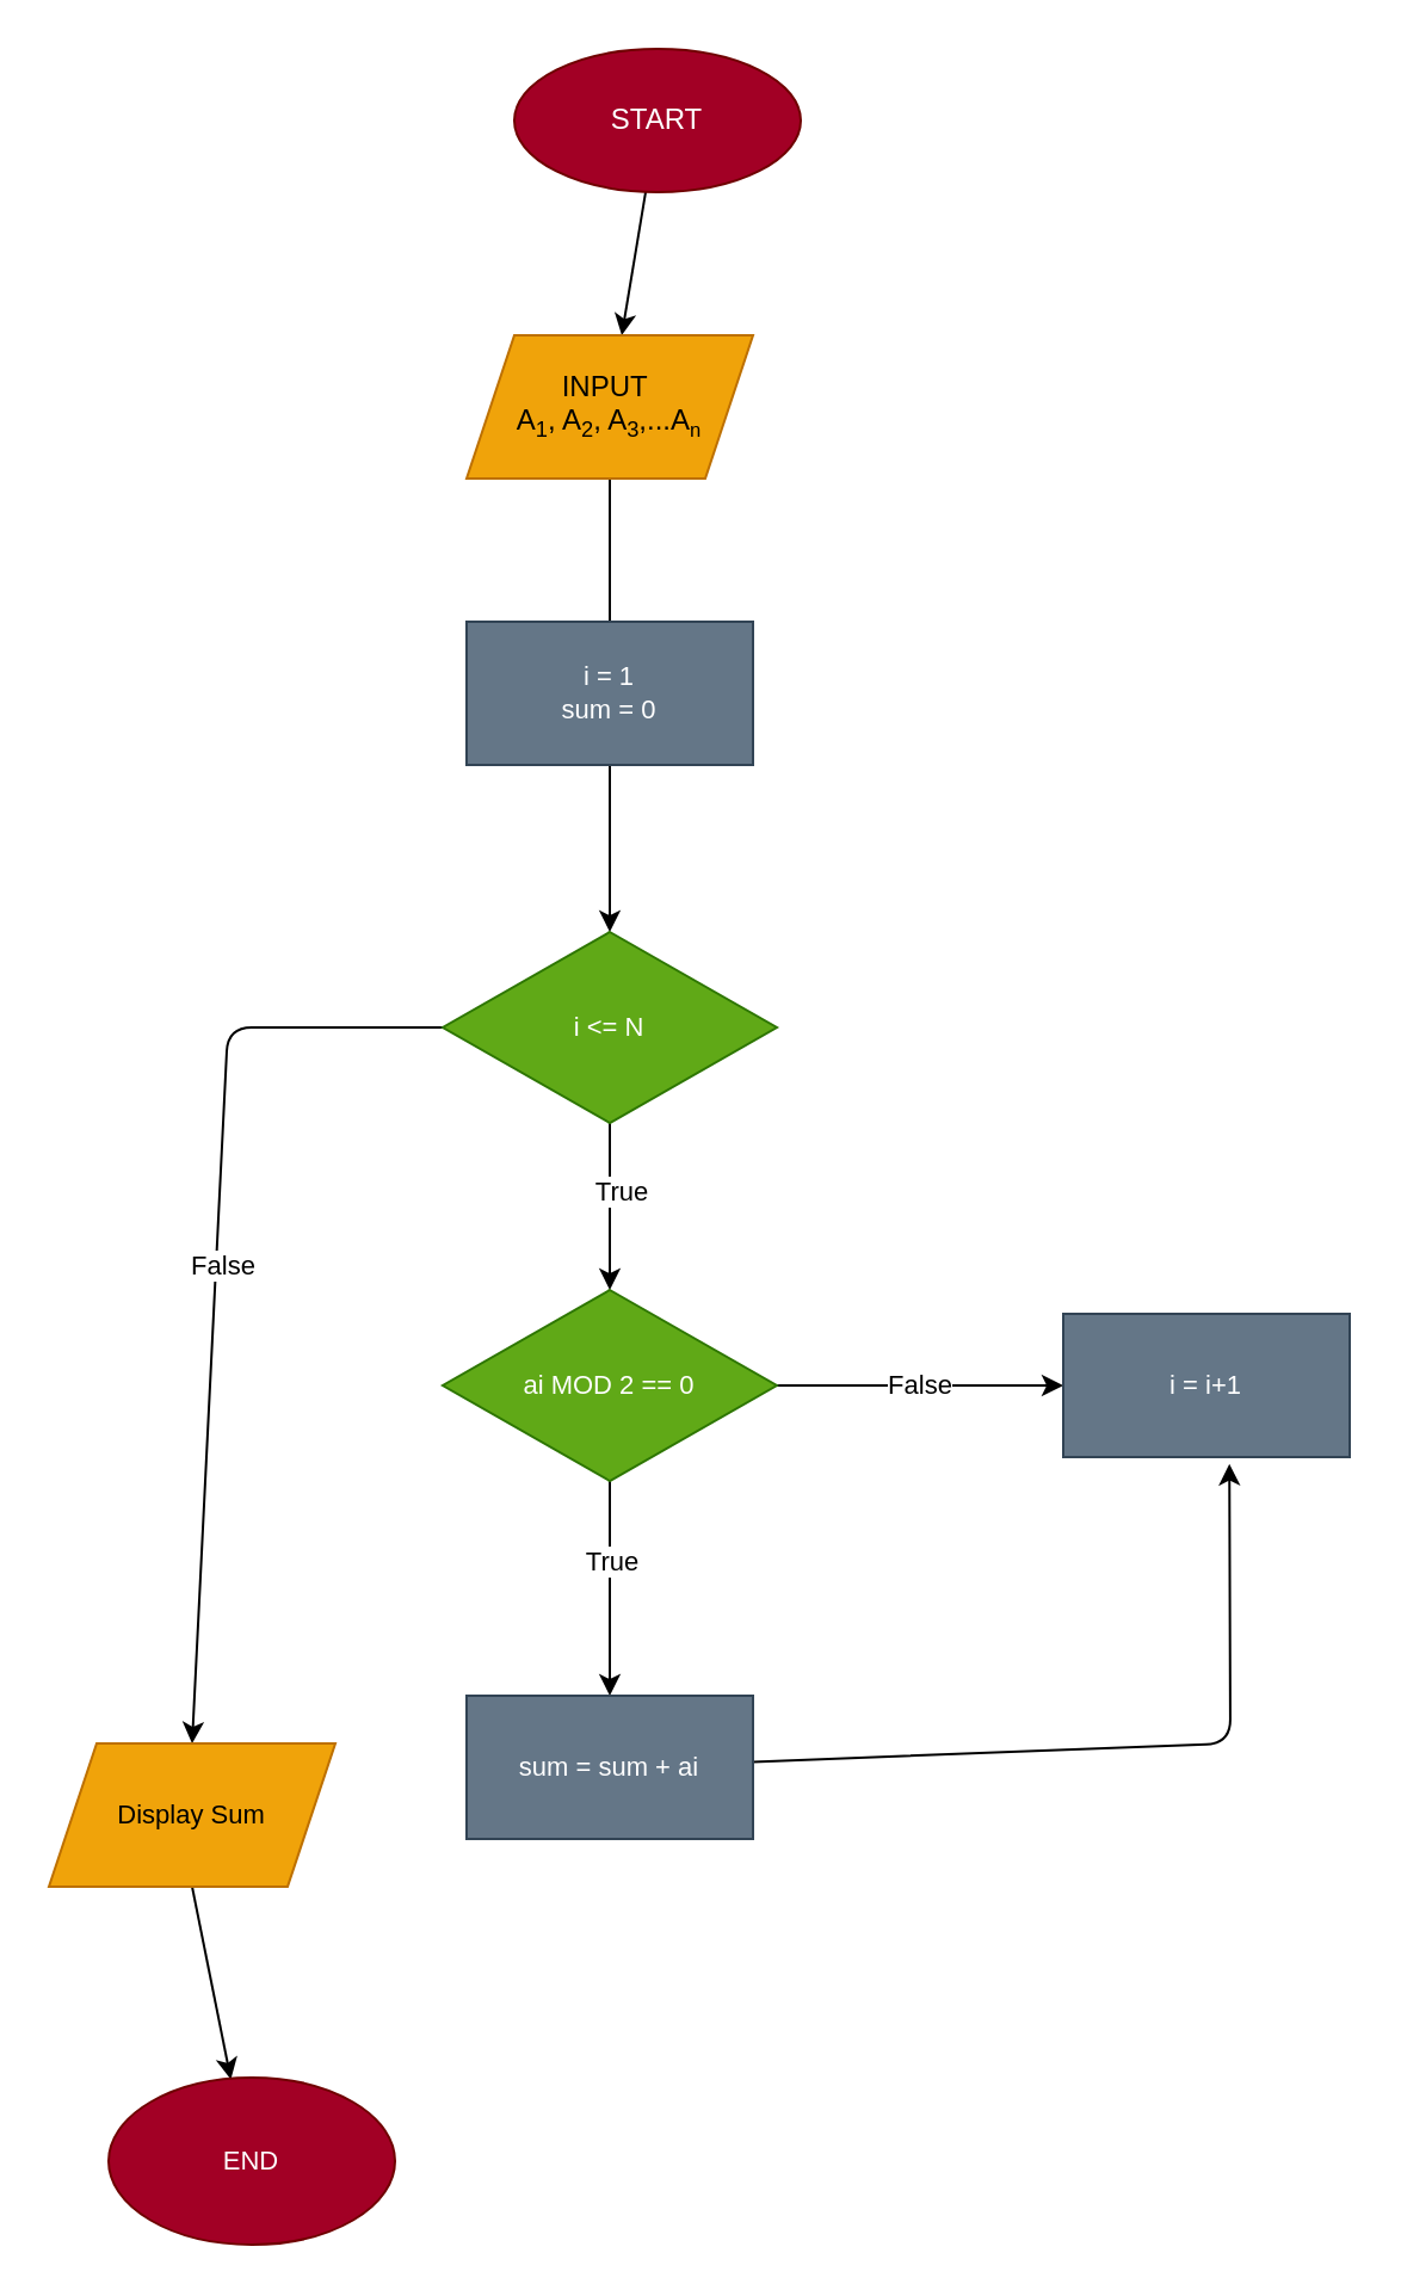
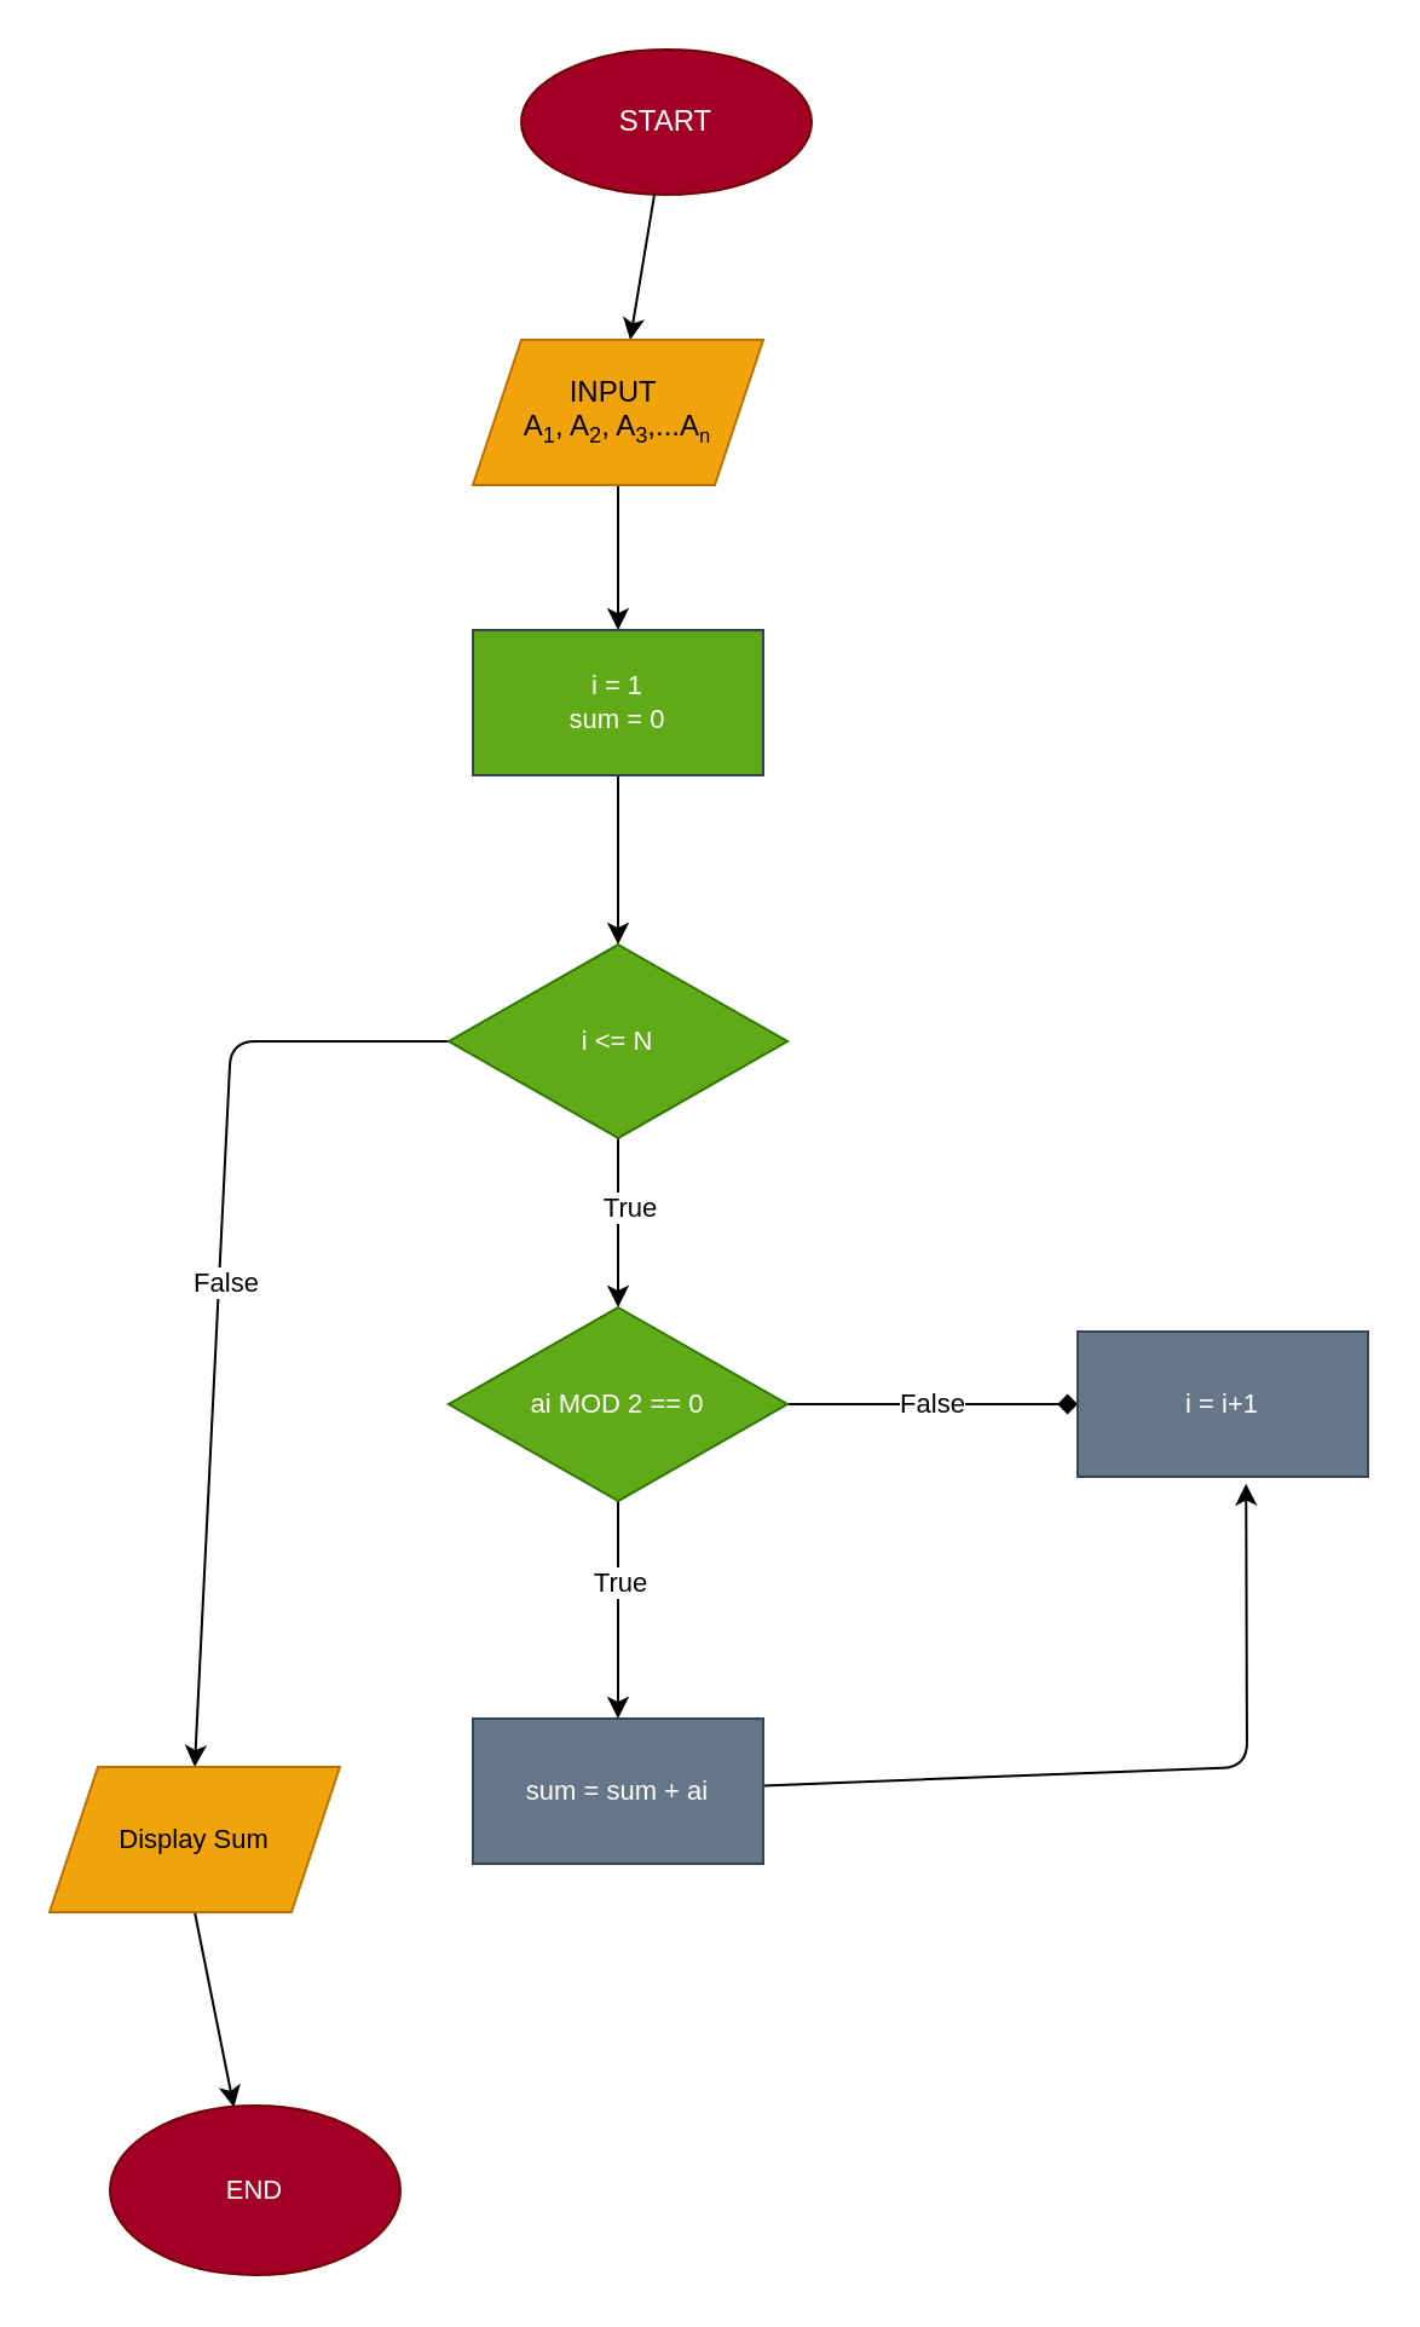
  <mxCell id="0" />
  <mxCell id="1" parent="0" />
  <mxCell id="2" value="" style="edgeStyle=none;html=1;fontSize=11;" parent="1" source="3" target="5" edge="1"><mxGeometry relative="1" as="geometry" /></mxCell>
  <mxCell id="3" value="START" style="ellipse;whiteSpace=wrap;html=1;fillColor=#a20025;fontColor=#ffffff;strokeColor=#6F0000;" parent="1" vertex="1"><mxGeometry x="215" y="20" width="120" height="60" as="geometry" /></mxCell>
- <mxCell id="4" value="" style="edgeStyle=none;html=1;fontSize=11;endArrow=none;" parent="1" source="5" target="7" edge="1"><mxGeometry relative="1" as="geometry" /></mxCell>
+ <mxCell id="4" value="" style="edgeStyle=none;html=1;fontSize=11;" parent="1" source="5" target="7" edge="1"><mxGeometry relative="1" as="geometry" /></mxCell>
  <mxCell id="5" value="&lt;span style=&quot;font-size: 12px;&quot;&gt;INPUT&amp;nbsp;&lt;/span&gt;&lt;br style=&quot;font-size: 12px;&quot;&gt;&lt;span style=&quot;font-size: 12px;&quot;&gt;A&lt;/span&gt;&lt;sub&gt;1&lt;/sub&gt;&lt;span style=&quot;font-size: 12px;&quot;&gt;, A&lt;/span&gt;&lt;sub&gt;2&lt;/sub&gt;&lt;span style=&quot;font-size: 12px;&quot;&gt;, A&lt;/span&gt;&lt;sub&gt;3&lt;/sub&gt;&lt;span style=&quot;font-size: 12px;&quot;&gt;,...A&lt;/span&gt;&lt;font size=&quot;1&quot;&gt;&lt;sub&gt;n&lt;/sub&gt;&lt;/font&gt;" style="shape=parallelogram;perimeter=parallelogramPerimeter;whiteSpace=wrap;html=1;fixedSize=1;fontSize=11;fillColor=#f0a30a;fontColor=#000000;strokeColor=#BD7000;" parent="1" vertex="1"><mxGeometry x="195" y="140" width="120" height="60" as="geometry" /></mxCell>
  <mxCell id="6" value="" style="edgeStyle=none;html=1;fontSize=11;" parent="1" source="7" target="12" edge="1"><mxGeometry relative="1" as="geometry" /></mxCell>
- <mxCell id="7" value="i = 1&lt;br&gt;sum = 0" style="rounded=0;whiteSpace=wrap;html=1;fontSize=11;fillColor=#647687;fontColor=#ffffff;strokeColor=#314354;" parent="1" vertex="1"><mxGeometry x="195" y="260" width="120" height="60" as="geometry" /></mxCell>
+ <mxCell id="7" value="i = 1&lt;br&gt;sum = 0" style="rounded=0;whiteSpace=wrap;html=1;fontSize=11;fillColor=#60a917;fontColor=#ffffff;strokeColor=#314354;" parent="1" vertex="1"><mxGeometry x="195" y="260" width="120" height="60" as="geometry" /></mxCell>
  <mxCell id="8" value="" style="edgeStyle=none;html=1;fontSize=11;" parent="1" source="12" target="16" edge="1"><mxGeometry relative="1" as="geometry" /></mxCell>
  <mxCell id="9" value="True" style="edgeLabel;html=1;align=center;verticalAlign=middle;resizable=0;points=[];fontSize=11;" parent="8" vertex="1" connectable="0"><mxGeometry x="-0.207" y="4" relative="1" as="geometry"><mxPoint as="offset" /></mxGeometry></mxCell>
  <mxCell id="10" style="edgeStyle=none;html=1;entryX=0.5;entryY=0;entryDx=0;entryDy=0;fontSize=11;exitX=0;exitY=0.5;exitDx=0;exitDy=0;" parent="1" source="12" target="21" edge="1"><mxGeometry relative="1" as="geometry"><Array as="points"><mxPoint x="95" y="430" /></Array><mxPoint x="195" y="580" as="sourcePoint" /></mxGeometry></mxCell>
  <mxCell id="11" value="False" style="edgeLabel;html=1;align=center;verticalAlign=middle;resizable=0;points=[];fontSize=11;" parent="10" vertex="1" connectable="0"><mxGeometry x="-0.027" y="2" relative="1" as="geometry"><mxPoint as="offset" /></mxGeometry></mxCell>
  <mxCell id="12" value="i &amp;lt;= N" style="rhombus;whiteSpace=wrap;html=1;fontSize=11;fillColor=#60a917;strokeColor=#2D7600;fontColor=#ffffff;" parent="1" vertex="1"><mxGeometry x="185" y="390" width="140" height="80" as="geometry" /></mxCell>
  <mxCell id="13" value="" style="edgeStyle=none;html=1;fontSize=11;" parent="1" source="16" target="18" edge="1"><mxGeometry relative="1" as="geometry" /></mxCell>
  <mxCell id="14" value="True" style="edgeLabel;html=1;align=center;verticalAlign=middle;resizable=0;points=[];fontSize=11;" parent="13" vertex="1" connectable="0"><mxGeometry x="-0.265" relative="1" as="geometry"><mxPoint as="offset" /></mxGeometry></mxCell>
- <mxCell id="15" value="False" style="edgeStyle=none;html=1;entryX=0;entryY=0.5;entryDx=0;entryDy=0;fontSize=11;" parent="1" source="16" target="19" edge="1"><mxGeometry relative="1" as="geometry" /></mxCell>
+ <mxCell id="15" value="False" style="edgeStyle=none;html=1;entryX=0;entryY=0.5;entryDx=0;entryDy=0;fontSize=11;endArrow=diamond;" parent="1" source="16" target="19" edge="1"><mxGeometry relative="1" as="geometry" /></mxCell>
  <mxCell id="16" value="ai MOD 2 == 0" style="rhombus;whiteSpace=wrap;html=1;fontSize=11;fillColor=#60a917;fontColor=#ffffff;strokeColor=#2D7600;" parent="1" vertex="1"><mxGeometry x="185" y="540" width="140" height="80" as="geometry" /></mxCell>
  <mxCell id="17" style="edgeStyle=none;html=1;entryX=0.58;entryY=1.047;entryDx=0;entryDy=0;entryPerimeter=0;fontSize=11;" parent="1" source="18" target="19" edge="1"><mxGeometry relative="1" as="geometry"><Array as="points"><mxPoint x="515" y="730" /></Array></mxGeometry></mxCell>
  <mxCell id="18" value="sum = sum + ai" style="rounded=0;whiteSpace=wrap;html=1;fontSize=11;fillColor=#647687;fontColor=#ffffff;strokeColor=#314354;" parent="1" vertex="1"><mxGeometry x="195" y="710" width="120" height="60" as="geometry" /></mxCell>
  <mxCell id="19" value="i = i+1" style="rounded=0;whiteSpace=wrap;html=1;fontSize=11;fillColor=#647687;fontColor=#ffffff;strokeColor=#314354;" parent="1" vertex="1"><mxGeometry x="445" y="550" width="120" height="60" as="geometry" /></mxCell>
  <mxCell id="20" style="edgeStyle=none;html=1;exitX=0.5;exitY=1;exitDx=0;exitDy=0;entryX=0.427;entryY=0.011;entryDx=0;entryDy=0;entryPerimeter=0;fontSize=11;" parent="1" source="21" target="22" edge="1"><mxGeometry relative="1" as="geometry" /></mxCell>
  <mxCell id="21" value="Display Sum" style="shape=parallelogram;perimeter=parallelogramPerimeter;whiteSpace=wrap;html=1;fixedSize=1;fontSize=11;fillColor=#f0a30a;fontColor=#000000;strokeColor=#BD7000;" parent="1" vertex="1"><mxGeometry x="20" y="730" width="120" height="60" as="geometry" /></mxCell>
  <mxCell id="22" value="END" style="ellipse;whiteSpace=wrap;html=1;fontSize=11;fillColor=#a20025;fontColor=#ffffff;strokeColor=#6F0000;" parent="1" vertex="1"><mxGeometry x="45" y="870" width="120" height="70" as="geometry" /></mxCell>
